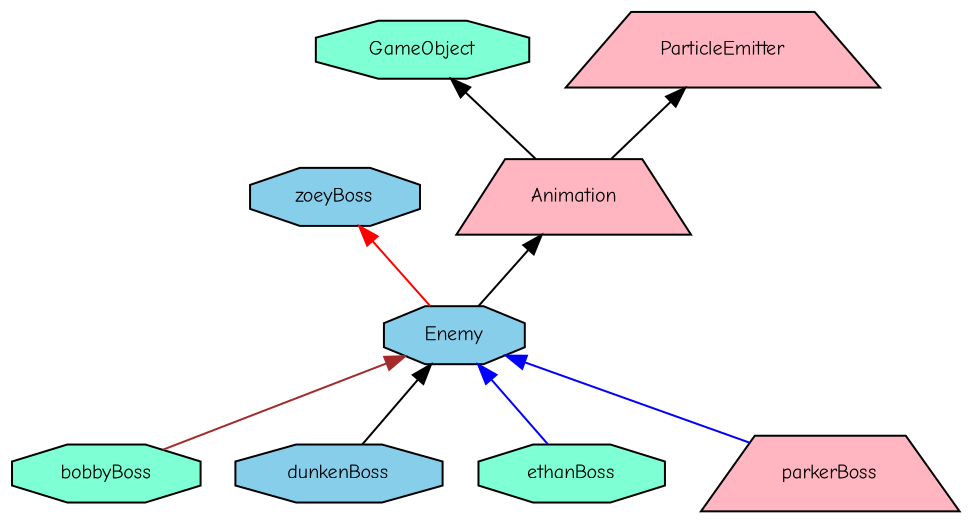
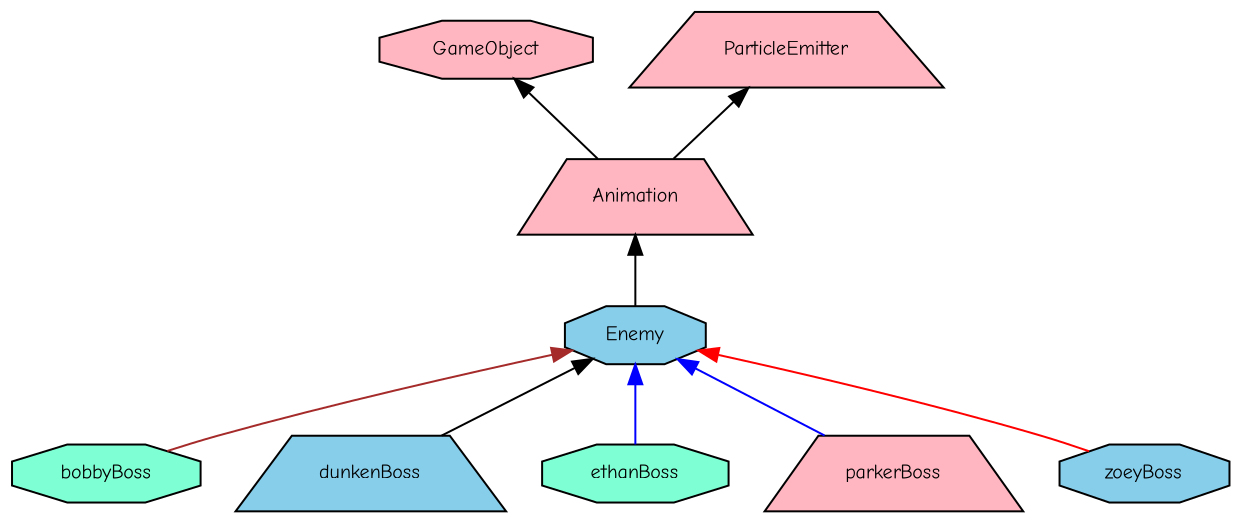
  digraph {
    fontname="Comic Neue"
    node [color=black fillcolor=skyblue fontname="Comic Neue" fontsize=10 shape=octagon style=filled]
    edge [color=black dir=back fontname="Comic Neue" fontsize=10 labelfontname=Helvetica labelfontsize=10 style=solid]
    n1 [fontcolor=black height=0.2 label=Enemy width=0.4]
    n2 [fillcolor=aquamarine height=0.2 label=bobbyBoss width=0.4]
-   n3 [height=0.2 label=dunkenBoss width=0.4]
+   n3 [height=0.2 label=dunkenBoss shape=trapezium width=0.4]
    n4 [fillcolor=aquamarine height=0.2 label=ethanBoss width=0.4]
    n5 [fillcolor=lightpink height=0.2 label=parkerBoss shape=trapezium width=0.4]
    n6 [height=0.2 label=zoeyBoss width=0.4]
    n7 [fillcolor=lightpink height=0.2 label=Animation shape=trapezium width=0.4]
-   n8 [fillcolor=aquamarine height=0.2 label=GameObject width=0.4]
+   n8 [fillcolor=lightpink height=0.2 label=GameObject width=0.4]
    n9 [fillcolor=lightpink height=0.2 label=ParticleEmitter shape=trapezium width=0.4]
    n1 -> n2 [color=brown]
    n1 -> n3
    n1 -> n4 [color=blue]
    n1 -> n5 [color=blue]
-   n6 -> n1 [color=red]
+   n1 -> n6 [color=red]
    n7 -> n1
    n8 -> n7
    n9 -> n7
  }
